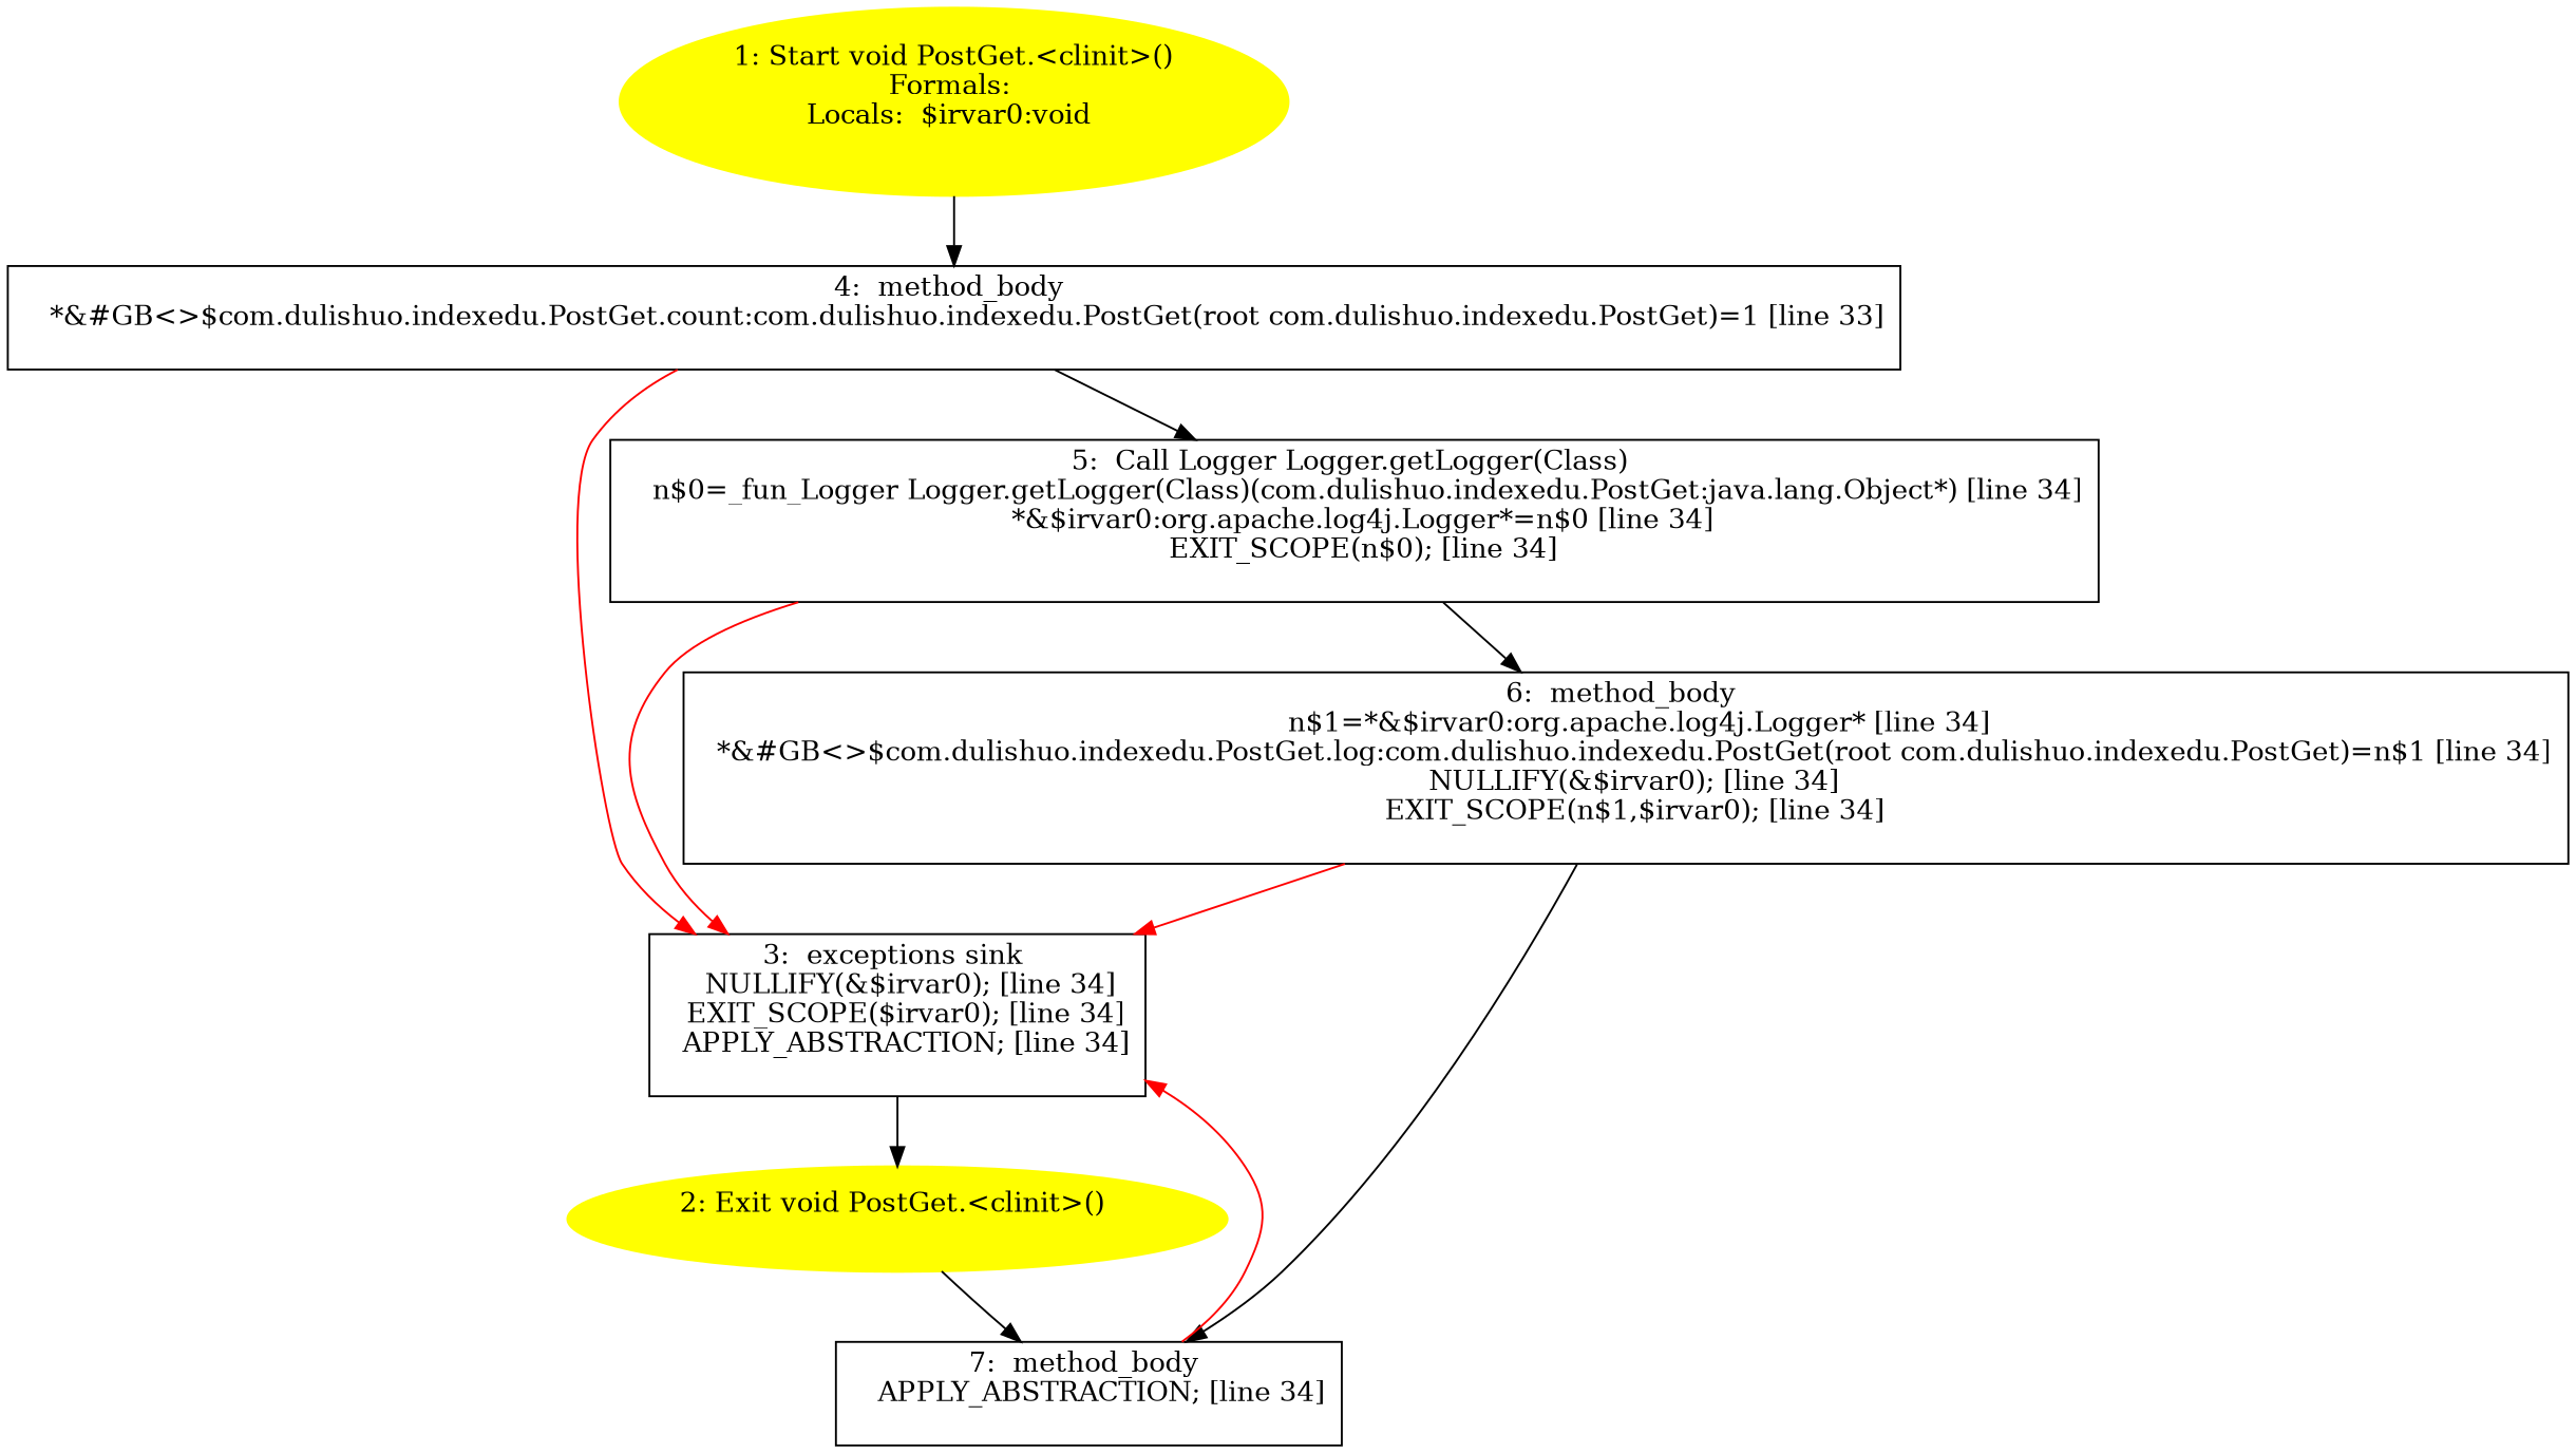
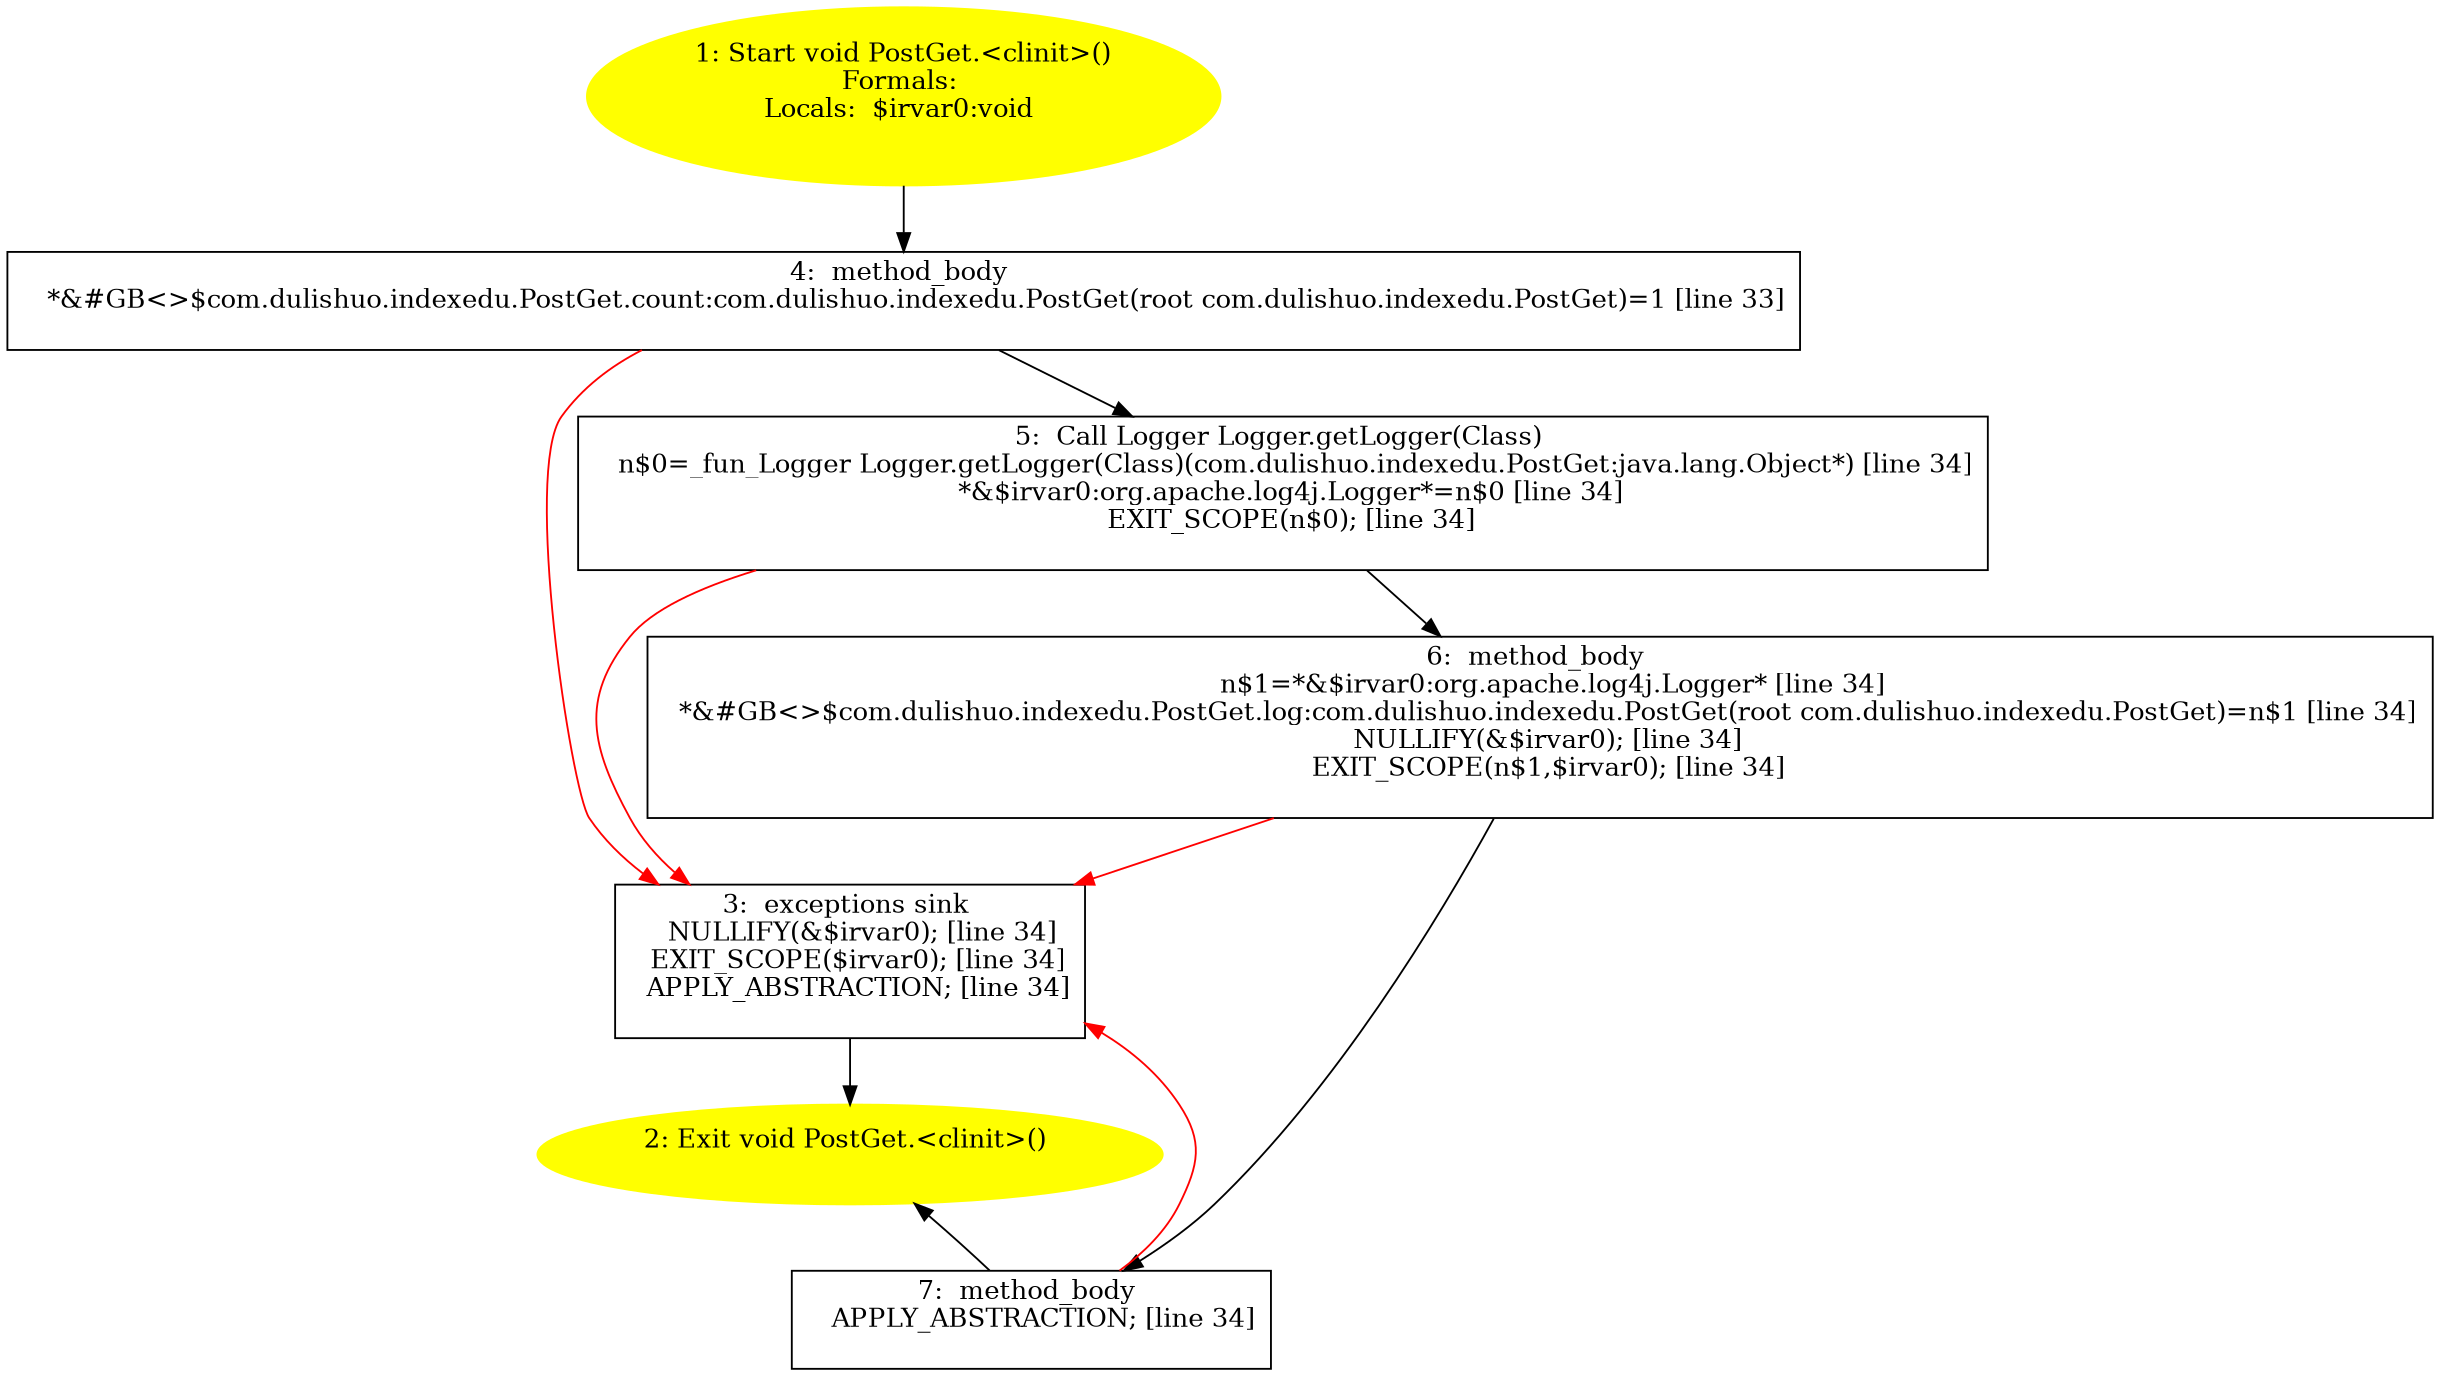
  digraph {
    node [shape=box]
    n1 [color=yellow label="1: Start void PostGet.<clinit>()\nFormals: \nLocals:  $irvar0:void \n  " style=filled shape=""]
    n2 [label="4:  method_body \n   *&#GB<>$com.dulishuo.indexedu.PostGet.count:com.dulishuo.indexedu.PostGet(root com.dulishuo.indexedu.PostGet)=1 [line 33]\n "]
    n3 [label="3:  exceptions sink \n   NULLIFY(&$irvar0); [line 34]\n  EXIT_SCOPE($irvar0); [line 34]\n  APPLY_ABSTRACTION; [line 34]\n "]
    n4 [label="5:  Call Logger Logger.getLogger(Class) \n   n$0=_fun_Logger Logger.getLogger(Class)(com.dulishuo.indexedu.PostGet:java.lang.Object*) [line 34]\n  *&$irvar0:org.apache.log4j.Logger*=n$0 [line 34]\n  EXIT_SCOPE(n$0); [line 34]\n "]
    n5 [color=yellow label="2: Exit void PostGet.<clinit>() \n  " style=filled shape=""]
    n6 [label="6:  method_body \n   n$1=*&$irvar0:org.apache.log4j.Logger* [line 34]\n  *&#GB<>$com.dulishuo.indexedu.PostGet.log:com.dulishuo.indexedu.PostGet(root com.dulishuo.indexedu.PostGet)=n$1 [line 34]\n  NULLIFY(&$irvar0); [line 34]\n  EXIT_SCOPE(n$1,$irvar0); [line 34]\n "]
    n7 [label="7:  method_body \n   APPLY_ABSTRACTION; [line 34]\n "]
    n1 -> n2
    n2 -> n3 [color=red]
    n2 -> n4
    n3 -> n5
    n4 -> n3 [color=red]
    n4 -> n6
    n6 -> n3 [color=red]
    n6 -> n7
    n7 -> n3 [color=red]
-   n5 -> n7
+   n7 -> n5
  }
